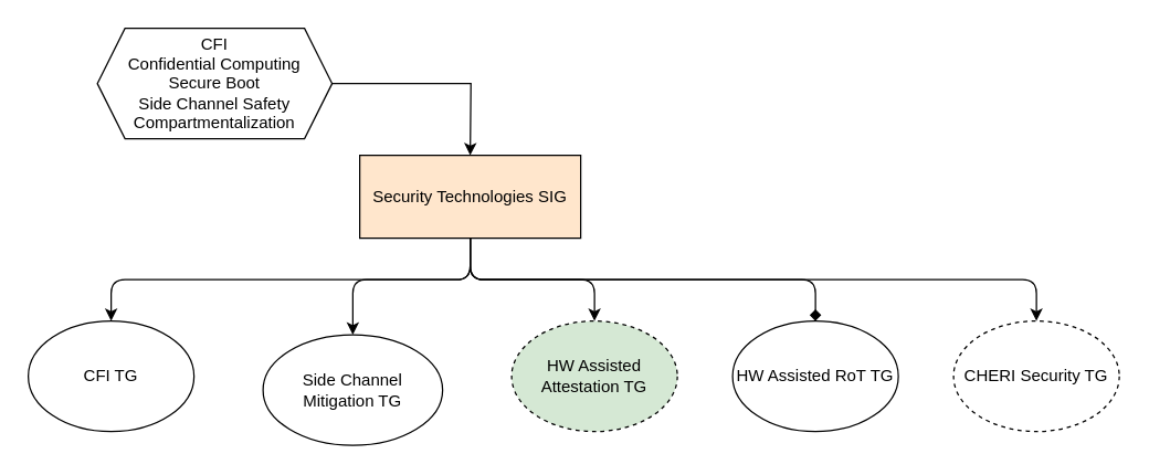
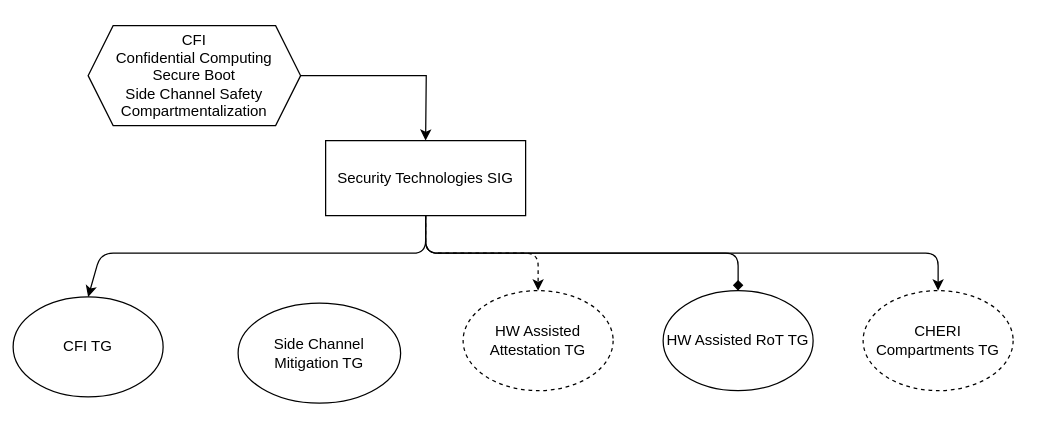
  <mxCell id="0" />
  <mxCell id="1" parent="0" />
- <mxCell id="2" value="Security Technologies SIG" style="rounded=0;whiteSpace=wrap;html=1;fillColor=#ffe6cc;" parent="1" vertex="1"><mxGeometry x="260" y="112" width="160" height="60" as="geometry" /></mxCell>
- <mxCell id="3" value="CFI TG" style="ellipse;whiteSpace=wrap;html=1;" parent="1" vertex="1"><mxGeometry x="20" y="232" width="120" height="80" as="geometry" /></mxCell>
+ <mxCell id="2" value="Security Technologies SIG" style="rounded=0;whiteSpace=wrap;html=1;" parent="1" vertex="1"><mxGeometry x="260" y="112" width="160" height="60" as="geometry" /></mxCell>
+ <mxCell id="3" value="CFI TG" style="ellipse;whiteSpace=wrap;html=1;" parent="1" vertex="1"><mxGeometry x="10" y="237" width="120" height="80" as="geometry" /></mxCell>
  <mxCell id="4" value="Side Channel &lt;br&gt;Mitigation TG" style="ellipse;whiteSpace=wrap;html=1;" parent="1" vertex="1"><mxGeometry x="190" y="242" width="130" height="80" as="geometry" /></mxCell>
- <mxCell id="5" value="HW Assisted Attestation TG" style="ellipse;whiteSpace=wrap;html=1;dashed=1;fillColor=#d5e8d4;" parent="1" vertex="1"><mxGeometry x="370" y="232" width="120" height="80" as="geometry" /></mxCell>
+ <mxCell id="5" value="HW Assisted Attestation TG" style="ellipse;whiteSpace=wrap;html=1;dashed=1;" parent="1" vertex="1"><mxGeometry x="370" y="232" width="120" height="80" as="geometry" /></mxCell>
  <mxCell id="6" value="HW Assisted RoT TG" style="ellipse;whiteSpace=wrap;html=1;dashed=0;" parent="1" vertex="1"><mxGeometry x="530" y="232" width="120" height="80" as="geometry" /></mxCell>
- <mxCell id="7" value="" style="endArrow=classic;html=1;exitX=0.5;exitY=1;exitDx=0;exitDy=0;entryX=0.5;entryY=0;entryDx=0;entryDy=0;" parent="1" source="2" target="5" edge="1"><mxGeometry width="50" height="50" relative="1" as="geometry"><mxPoint x="340" y="182" as="sourcePoint" /><mxPoint x="390" y="252" as="targetPoint" /><Array as="points"><mxPoint x="340" y="202" /><mxPoint x="430" y="202" /></Array></mxGeometry></mxCell>
+ <mxCell id="7" value="" style="endArrow=classic;html=1;exitX=0.5;exitY=1;exitDx=0;exitDy=0;entryX=0.5;entryY=0;entryDx=0;entryDy=0;dashed=1;" parent="1" source="2" target="5" edge="1"><mxGeometry width="50" height="50" relative="1" as="geometry"><mxPoint x="340" y="182" as="sourcePoint" /><mxPoint x="390" y="252" as="targetPoint" /><Array as="points"><mxPoint x="340" y="202" /><mxPoint x="430" y="202" /></Array></mxGeometry></mxCell>
  <mxCell id="8" value="" style="endArrow=diamond;html=1;entryX=0.5;entryY=0;entryDx=0;entryDy=0;" parent="1" source="2" target="6" edge="1"><mxGeometry width="50" height="50" relative="1" as="geometry"><mxPoint x="340" y="172" as="sourcePoint" /><mxPoint x="390" y="122" as="targetPoint" /><Array as="points"><mxPoint x="340" y="202" /><mxPoint x="590" y="202" /></Array></mxGeometry></mxCell>
- <mxCell id="9" value="" style="endArrow=classic;html=1;entryX=0.5;entryY=0;entryDx=0;entryDy=0;" parent="1" source="2" target="4" edge="1"><mxGeometry width="50" height="50" relative="1" as="geometry"><mxPoint x="340" y="302" as="sourcePoint" /><mxPoint x="390" y="252" as="targetPoint" /><Array as="points"><mxPoint x="340" y="202" /><mxPoint x="255" y="202" /></Array></mxGeometry></mxCell>
  <mxCell id="10" value="" style="endArrow=classic;html=1;entryX=0.5;entryY=0;entryDx=0;entryDy=0;" parent="1" source="2" target="3" edge="1"><mxGeometry width="50" height="50" relative="1" as="geometry"><mxPoint x="110" y="222" as="sourcePoint" /><mxPoint x="160" y="172" as="targetPoint" /><Array as="points"><mxPoint x="340" y="202" /><mxPoint x="80" y="202" /></Array></mxGeometry></mxCell>
  <mxCell id="11" value="" style="edgeStyle=orthogonalEdgeStyle;rounded=0;orthogonalLoop=1;jettySize=auto;html=1;" parent="1" source="12" edge="1"><mxGeometry relative="1" as="geometry"><mxPoint x="340" y="112" as="targetPoint" /></mxGeometry></mxCell>
  <mxCell id="12" value="CFI&lt;br&gt;Confidential Computing&lt;br&gt;Secure Boot&lt;br&gt;Side Channel Safety&lt;br&gt;Compartmentalization" style="shape=hexagon;perimeter=hexagonPerimeter2;whiteSpace=wrap;html=1;fixedSize=1;" parent="1" vertex="1"><mxGeometry x="70" y="20" width="170" height="80" as="geometry" /></mxCell>
- <mxCell id="13" value="CHERI Security TG" style="ellipse;whiteSpace=wrap;html=1;dashed=1;" parent="1" vertex="1"><mxGeometry x="690" y="232" width="120" height="80" as="geometry" /></mxCell>
+ <mxCell id="13" value="CHERI Compartments TG" style="ellipse;whiteSpace=wrap;html=1;dashed=1;" parent="1" vertex="1"><mxGeometry x="690" y="232" width="120" height="80" as="geometry" /></mxCell>
  <mxCell id="14" value="" style="endArrow=classic;html=1;entryX=0.5;entryY=0;entryDx=0;entryDy=0;exitX=0.5;exitY=1;exitDx=0;exitDy=0;" parent="1" source="2" edge="1"><mxGeometry width="50" height="50" relative="1" as="geometry"><mxPoint x="500" y="172" as="sourcePoint" /><mxPoint x="750" y="232" as="targetPoint" /><Array as="points"><mxPoint x="340" y="202" /><mxPoint x="750" y="202" /></Array></mxGeometry></mxCell>
